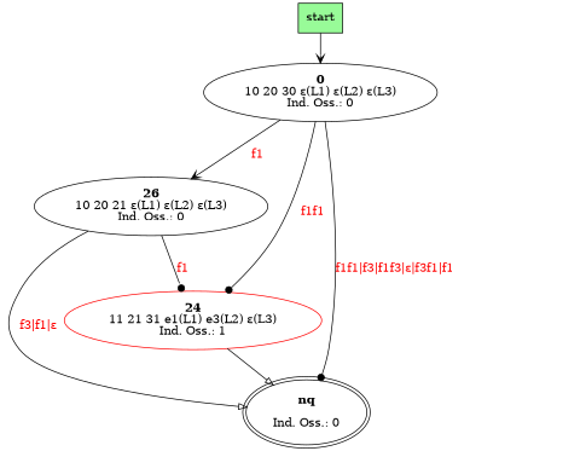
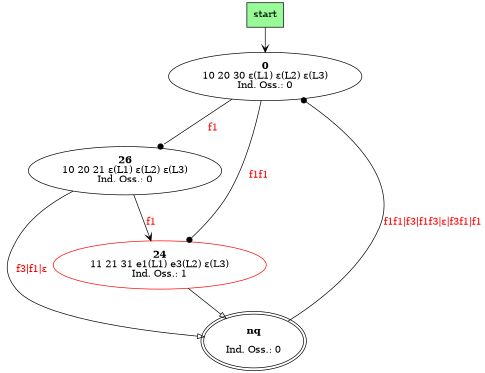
  digraph {
    edge [arrowhead=vee]
    start [fillcolor=palegreen shape=box style=filled]
    n2 [label=<<b>0</b><br/>10 20 30 ε(L1) ε(L2) ε(L3)<br/>Ind. Oss.: 0>]
    n3 [label=<<b>26</b><br/>10 20 21 ε(L1) ε(L2) ε(L3)<br/>Ind. Oss.: 0>]
    n4 [color=red label=<<b>24</b><br/>11 21 31 e1(L1) e3(L2) ε(L3)<br/>Ind. Oss.: 1>]
    n5 [label=<<b>nq</b><br/> <br/>Ind. Oss.: 0> peripheries=2]
    start -> n2
-   n2 -> n3 [label=<<br/><font color="red">f1</font>>]
+   n2 -> n3 [arrowhead=dot label=<<br/><font color="red">f1</font>>]
    n2 -> n4 [arrowhead=dot label=<<br/><font color="red">f1f1</font>>]
-   n2 -> n5 [arrowhead=dot label=<<br/><font color="red">f1f1|f3|f1f3|ε|f3f1|f1</font>>]
-   n3 -> n4 [arrowhead=dot label=<<br/><font color="red">f1</font>>]
+   n5 -> n2 [arrowhead=dot label=<<br/><font color="red">f1f1|f3|f1f3|ε|f3f1|f1</font>>]
+   n3 -> n4 [label=<<br/><font color="red">f1</font>>]
    n3 -> n5 [arrowhead=onormal label=<<br/><font color="red">f3|f1|ε</font>>]
    n4 -> n5 [arrowhead=onormal]
  }
